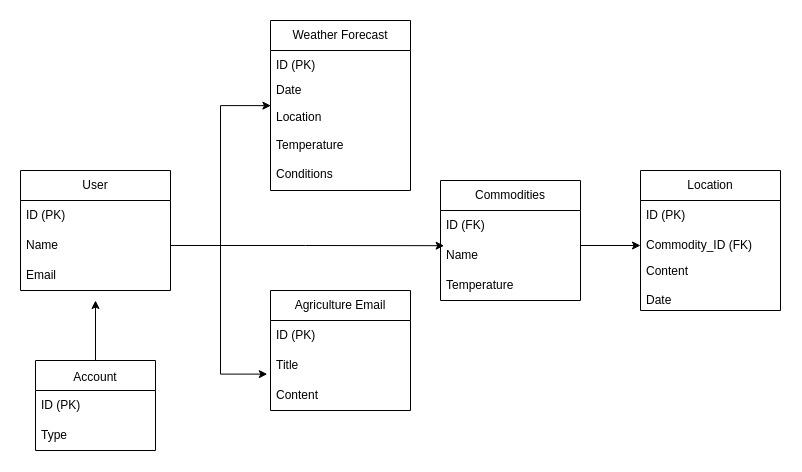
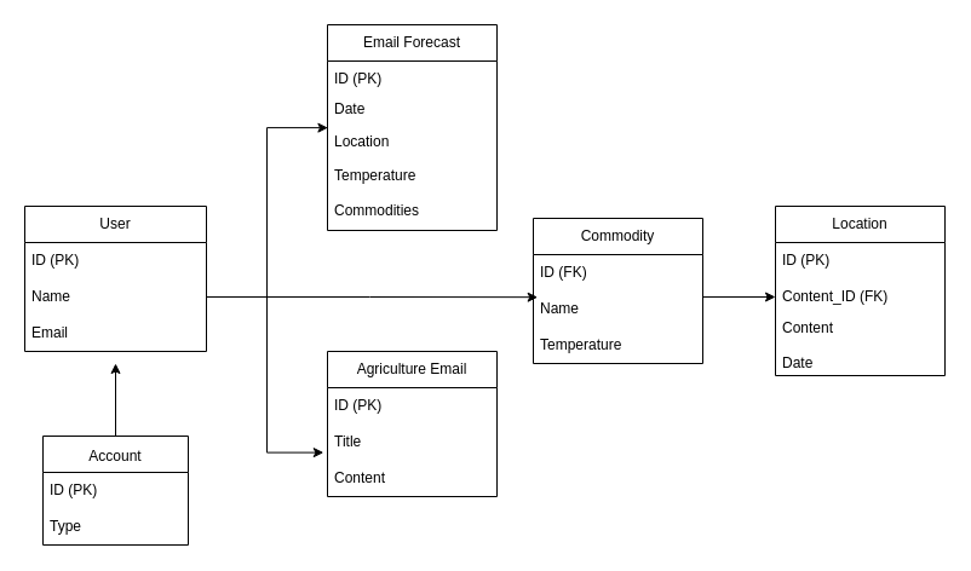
  <mxCell id="0" />
  <mxCell id="1" parent="0" />
  <mxCell id="2" value="User" style="swimlane;fontStyle=0;childLayout=stackLayout;horizontal=1;startSize=30;horizontalStack=0;resizeParent=1;resizeParentMax=0;resizeLast=0;collapsible=1;marginBottom=0;whiteSpace=wrap;html=1;" vertex="1" parent="1"><mxGeometry x="20" y="170" width="150" height="120" as="geometry" /></mxCell>
  <mxCell id="3" value="ID (PK)" style="text;strokeColor=none;fillColor=none;align=left;verticalAlign=middle;spacingLeft=4;spacingRight=4;overflow=hidden;points=[[0,0.5],[1,0.5]];portConstraint=eastwest;rotatable=0;whiteSpace=wrap;html=1;" vertex="1" parent="2"><mxGeometry y="30" width="150" height="30" as="geometry" /></mxCell>
  <mxCell id="4" value="Name" style="text;strokeColor=none;fillColor=none;align=left;verticalAlign=middle;spacingLeft=4;spacingRight=4;overflow=hidden;points=[[0,0.5],[1,0.5]];portConstraint=eastwest;rotatable=0;whiteSpace=wrap;html=1;" vertex="1" parent="2"><mxGeometry y="60" width="150" height="30" as="geometry" /></mxCell>
  <mxCell id="5" value="Email" style="text;strokeColor=none;fillColor=none;align=left;verticalAlign=middle;spacingLeft=4;spacingRight=4;overflow=hidden;points=[[0,0.5],[1,0.5]];portConstraint=eastwest;rotatable=0;whiteSpace=wrap;html=1;" vertex="1" parent="2"><mxGeometry y="90" width="150" height="30" as="geometry" /></mxCell>
  <mxCell id="6" style="edgeStyle=orthogonalEdgeStyle;rounded=0;orthogonalLoop=1;jettySize=auto;html=1;" edge="1" parent="1" source="7"><mxGeometry relative="1" as="geometry"><mxPoint x="95" y="300" as="targetPoint" /></mxGeometry></mxCell>
  <mxCell id="7" value="Account&lt;span style=&quot;color: rgb(209, 213, 219); font-family: Söhne, ui-sans-serif, system-ui, -apple-system, &amp;quot;Segoe UI&amp;quot;, Roboto, Ubuntu, Cantarell, &amp;quot;Noto Sans&amp;quot;, sans-serif, &amp;quot;Helvetica Neue&amp;quot;, Arial, &amp;quot;Apple Color Emoji&amp;quot;, &amp;quot;Segoe UI Emoji&amp;quot;, &amp;quot;Segoe UI Symbol&amp;quot;, &amp;quot;Noto Color Emoji&amp;quot;; font-size: 16px; text-align: left; background-color: rgb(68, 70, 84);&quot;&gt; &lt;/span&gt;" style="swimlane;fontStyle=0;childLayout=stackLayout;horizontal=1;startSize=30;horizontalStack=0;resizeParent=1;resizeParentMax=0;resizeLast=0;collapsible=1;marginBottom=0;whiteSpace=wrap;html=1;" vertex="1" parent="1"><mxGeometry x="35" y="360" width="120" height="90" as="geometry" /></mxCell>
  <mxCell id="8" value="ID (PK)" style="text;strokeColor=none;fillColor=none;align=left;verticalAlign=middle;spacingLeft=4;spacingRight=4;overflow=hidden;points=[[0,0.5],[1,0.5]];portConstraint=eastwest;rotatable=0;whiteSpace=wrap;html=1;" vertex="1" parent="7"><mxGeometry y="30" width="120" height="30" as="geometry" /></mxCell>
  <mxCell id="9" value="Type" style="text;strokeColor=none;fillColor=none;align=left;verticalAlign=middle;spacingLeft=4;spacingRight=4;overflow=hidden;points=[[0,0.5],[1,0.5]];portConstraint=eastwest;rotatable=0;whiteSpace=wrap;html=1;" vertex="1" parent="7"><mxGeometry y="60" width="120" height="30" as="geometry" /></mxCell>
- <mxCell id="10" value="Weather Forecast" style="swimlane;fontStyle=0;childLayout=stackLayout;horizontal=1;startSize=30;horizontalStack=0;resizeParent=1;resizeParentMax=0;resizeLast=0;collapsible=1;marginBottom=0;whiteSpace=wrap;html=1;" vertex="1" parent="1"><mxGeometry x="270" y="20" width="140" height="170" as="geometry" /></mxCell>
+ <mxCell id="10" value="Email Forecast" style="swimlane;fontStyle=0;childLayout=stackLayout;horizontal=1;startSize=30;horizontalStack=0;resizeParent=1;resizeParentMax=0;resizeLast=0;collapsible=1;marginBottom=0;whiteSpace=wrap;html=1;" vertex="1" parent="1"><mxGeometry x="270" y="20" width="140" height="170" as="geometry" /></mxCell>
  <mxCell id="11" value="ID (PK)" style="text;strokeColor=none;fillColor=none;align=left;verticalAlign=middle;spacingLeft=4;spacingRight=4;overflow=hidden;points=[[0,0.5],[1,0.5]];portConstraint=eastwest;rotatable=0;whiteSpace=wrap;html=1;" vertex="1" parent="10"><mxGeometry y="30" width="140" height="30" as="geometry" /></mxCell>
  <mxCell id="12" value="Date" style="text;strokeColor=none;fillColor=none;align=left;verticalAlign=middle;spacingLeft=4;spacingRight=4;overflow=hidden;points=[[0,0.5],[1,0.5]];portConstraint=eastwest;rotatable=0;whiteSpace=wrap;html=1;" vertex="1" parent="10"><mxGeometry y="60" width="140" height="20" as="geometry" /></mxCell>
- <mxCell id="13" value="Location&lt;br&gt;&lt;br&gt;Temperature&lt;br&gt;&lt;br&gt;Conditions" style="text;strokeColor=none;fillColor=none;align=left;verticalAlign=middle;spacingLeft=4;spacingRight=4;overflow=hidden;points=[[0,0.5],[1,0.5]];portConstraint=eastwest;rotatable=0;whiteSpace=wrap;html=1;" vertex="1" parent="10"><mxGeometry y="80" width="140" height="90" as="geometry" /></mxCell>
+ <mxCell id="13" value="Location&lt;br&gt;&lt;br&gt;Temperature&lt;br&gt;&lt;br&gt;Commodities" style="text;strokeColor=none;fillColor=none;align=left;verticalAlign=middle;spacingLeft=4;spacingRight=4;overflow=hidden;points=[[0,0.5],[1,0.5]];portConstraint=eastwest;rotatable=0;whiteSpace=wrap;html=1;" vertex="1" parent="10"><mxGeometry y="80" width="140" height="90" as="geometry" /></mxCell>
  <mxCell id="14" style="edgeStyle=orthogonalEdgeStyle;rounded=0;orthogonalLoop=1;jettySize=auto;html=1;exitX=1;exitY=0.5;exitDx=0;exitDy=0;entryX=0.003;entryY=0.057;entryDx=0;entryDy=0;entryPerimeter=0;" edge="1" parent="1" source="4" target="13"><mxGeometry relative="1" as="geometry" /></mxCell>
  <mxCell id="15" value="Agriculture Email" style="swimlane;fontStyle=0;childLayout=stackLayout;horizontal=1;startSize=30;horizontalStack=0;resizeParent=1;resizeParentMax=0;resizeLast=0;collapsible=1;marginBottom=0;whiteSpace=wrap;html=1;" vertex="1" parent="1"><mxGeometry x="270" y="290" width="140" height="120" as="geometry" /></mxCell>
  <mxCell id="16" value="ID (PK)" style="text;strokeColor=none;fillColor=none;align=left;verticalAlign=middle;spacingLeft=4;spacingRight=4;overflow=hidden;points=[[0,0.5],[1,0.5]];portConstraint=eastwest;rotatable=0;whiteSpace=wrap;html=1;" vertex="1" parent="15"><mxGeometry y="30" width="140" height="30" as="geometry" /></mxCell>
  <mxCell id="17" value="Title" style="text;strokeColor=none;fillColor=none;align=left;verticalAlign=middle;spacingLeft=4;spacingRight=4;overflow=hidden;points=[[0,0.5],[1,0.5]];portConstraint=eastwest;rotatable=0;whiteSpace=wrap;html=1;" vertex="1" parent="15"><mxGeometry y="60" width="140" height="30" as="geometry" /></mxCell>
  <mxCell id="18" value=" Content" style="text;strokeColor=none;fillColor=none;align=left;verticalAlign=middle;spacingLeft=4;spacingRight=4;overflow=hidden;points=[[0,0.5],[1,0.5]];portConstraint=eastwest;rotatable=0;whiteSpace=wrap;html=1;" vertex="1" parent="15"><mxGeometry y="90" width="140" height="30" as="geometry" /></mxCell>
  <mxCell id="19" style="edgeStyle=orthogonalEdgeStyle;rounded=0;orthogonalLoop=1;jettySize=auto;html=1;exitX=1;exitY=0.5;exitDx=0;exitDy=0;entryX=-0.023;entryY=0.787;entryDx=0;entryDy=0;entryPerimeter=0;" edge="1" parent="1" source="4" target="17"><mxGeometry relative="1" as="geometry" /></mxCell>
- <mxCell id="20" value="Commodities" style="swimlane;fontStyle=0;childLayout=stackLayout;horizontal=1;startSize=30;horizontalStack=0;resizeParent=1;resizeParentMax=0;resizeLast=0;collapsible=1;marginBottom=0;whiteSpace=wrap;html=1;" vertex="1" parent="1"><mxGeometry x="440" y="180" width="140" height="120" as="geometry" /></mxCell>
+ <mxCell id="20" value="Commodity" style="swimlane;fontStyle=0;childLayout=stackLayout;horizontal=1;startSize=30;horizontalStack=0;resizeParent=1;resizeParentMax=0;resizeLast=0;collapsible=1;marginBottom=0;whiteSpace=wrap;html=1;" vertex="1" parent="1"><mxGeometry x="440" y="180" width="140" height="120" as="geometry" /></mxCell>
  <mxCell id="21" value="ID (FK)" style="text;strokeColor=none;fillColor=none;align=left;verticalAlign=middle;spacingLeft=4;spacingRight=4;overflow=hidden;points=[[0,0.5],[1,0.5]];portConstraint=eastwest;rotatable=0;whiteSpace=wrap;html=1;" vertex="1" parent="20"><mxGeometry y="30" width="140" height="30" as="geometry" /></mxCell>
  <mxCell id="22" value="Name" style="text;strokeColor=none;fillColor=none;align=left;verticalAlign=middle;spacingLeft=4;spacingRight=4;overflow=hidden;points=[[0,0.5],[1,0.5]];portConstraint=eastwest;rotatable=0;whiteSpace=wrap;html=1;" vertex="1" parent="20"><mxGeometry y="60" width="140" height="30" as="geometry" /></mxCell>
  <mxCell id="23" value="Temperature" style="text;strokeColor=none;fillColor=none;align=left;verticalAlign=middle;spacingLeft=4;spacingRight=4;overflow=hidden;points=[[0,0.5],[1,0.5]];portConstraint=eastwest;rotatable=0;whiteSpace=wrap;html=1;" vertex="1" parent="20"><mxGeometry y="90" width="140" height="30" as="geometry" /></mxCell>
  <mxCell id="24" style="edgeStyle=orthogonalEdgeStyle;rounded=0;orthogonalLoop=1;jettySize=auto;html=1;exitX=1;exitY=0.5;exitDx=0;exitDy=0;entryX=0.026;entryY=1.173;entryDx=0;entryDy=0;entryPerimeter=0;" edge="1" parent="1" source="4" target="21"><mxGeometry relative="1" as="geometry" /></mxCell>
  <mxCell id="25" value="Location" style="swimlane;fontStyle=0;childLayout=stackLayout;horizontal=1;startSize=30;horizontalStack=0;resizeParent=1;resizeParentMax=0;resizeLast=0;collapsible=1;marginBottom=0;whiteSpace=wrap;html=1;" vertex="1" parent="1"><mxGeometry x="640" y="170" width="140" height="140" as="geometry" /></mxCell>
  <mxCell id="26" value="ID (PK)" style="text;strokeColor=none;fillColor=none;align=left;verticalAlign=middle;spacingLeft=4;spacingRight=4;overflow=hidden;points=[[0,0.5],[1,0.5]];portConstraint=eastwest;rotatable=0;whiteSpace=wrap;html=1;" vertex="1" parent="25"><mxGeometry y="30" width="140" height="30" as="geometry" /></mxCell>
- <mxCell id="27" value="Commodity_ID (FK)" style="text;strokeColor=none;fillColor=none;align=left;verticalAlign=middle;spacingLeft=4;spacingRight=4;overflow=hidden;points=[[0,0.5],[1,0.5]];portConstraint=eastwest;rotatable=0;whiteSpace=wrap;html=1;" vertex="1" parent="25"><mxGeometry y="60" width="140" height="30" as="geometry" /></mxCell>
+ <mxCell id="27" value="Content_ID (FK)" style="text;strokeColor=none;fillColor=none;align=left;verticalAlign=middle;spacingLeft=4;spacingRight=4;overflow=hidden;points=[[0,0.5],[1,0.5]];portConstraint=eastwest;rotatable=0;whiteSpace=wrap;html=1;" vertex="1" parent="25"><mxGeometry y="60" width="140" height="30" as="geometry" /></mxCell>
  <mxCell id="28" value="Content&lt;br&gt;&lt;br&gt;Date" style="text;strokeColor=none;fillColor=none;align=left;verticalAlign=middle;spacingLeft=4;spacingRight=4;overflow=hidden;points=[[0,0.5],[1,0.5]];portConstraint=eastwest;rotatable=0;whiteSpace=wrap;html=1;" vertex="1" parent="25"><mxGeometry y="90" width="140" height="50" as="geometry" /></mxCell>
  <mxCell id="29" style="edgeStyle=orthogonalEdgeStyle;rounded=0;orthogonalLoop=1;jettySize=auto;html=1;exitX=1;exitY=0.5;exitDx=0;exitDy=0;entryX=0;entryY=0.5;entryDx=0;entryDy=0;" edge="1" parent="1" source="22" target="27"><mxGeometry relative="1" as="geometry"><Array as="points"><mxPoint x="580" y="245" /></Array></mxGeometry></mxCell>
